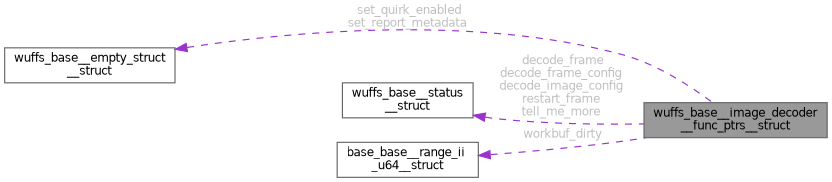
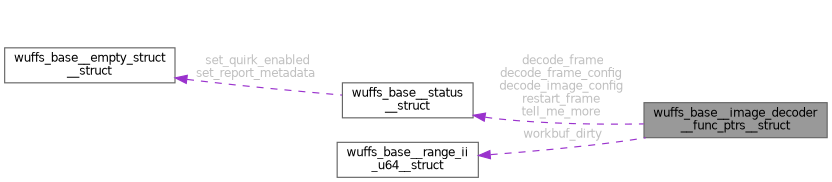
  digraph {
    rankdir=LR
    node [color=gray40 fillcolor=white fontname=Helvetica fontsize=10 shape=box style=filled]
    edge [color=darkorchid3 dir=back fontcolor=grey fontname=Helvetica fontsize=10 labelfontname=Helvetica labelfontsize=10 style=dashed]
    n1 [fillcolor=grey60 fontcolor=black height=0.2 label="wuffs_base__image_decoder\l__func_ptrs__struct" width=0.4]
    n2 [height=0.2 label="wuffs_base__status\l__struct" width=0.4]
    n3 [height=0.2 label="wuffs_base__empty_struct\l__struct" width=0.4]
-   n4 [height=0.2 label="base_base__range_ii\l_u64__struct" width=0.4]
+   n4 [height=0.2 label="wuffs_base__range_ii\l_u64__struct" width=0.4]
    n2 -> n1 [label=" decode_frame\ndecode_frame_config\ndecode_image_config\nrestart_frame\ntell_me_more"]
-   n3 -> n1 [label=" set_quirk_enabled\nset_report_metadata"]
+   n3 -> n2 [label=" set_quirk_enabled\nset_report_metadata"]
    n4 -> n1 [label=" workbuf_dirty"]
  }
